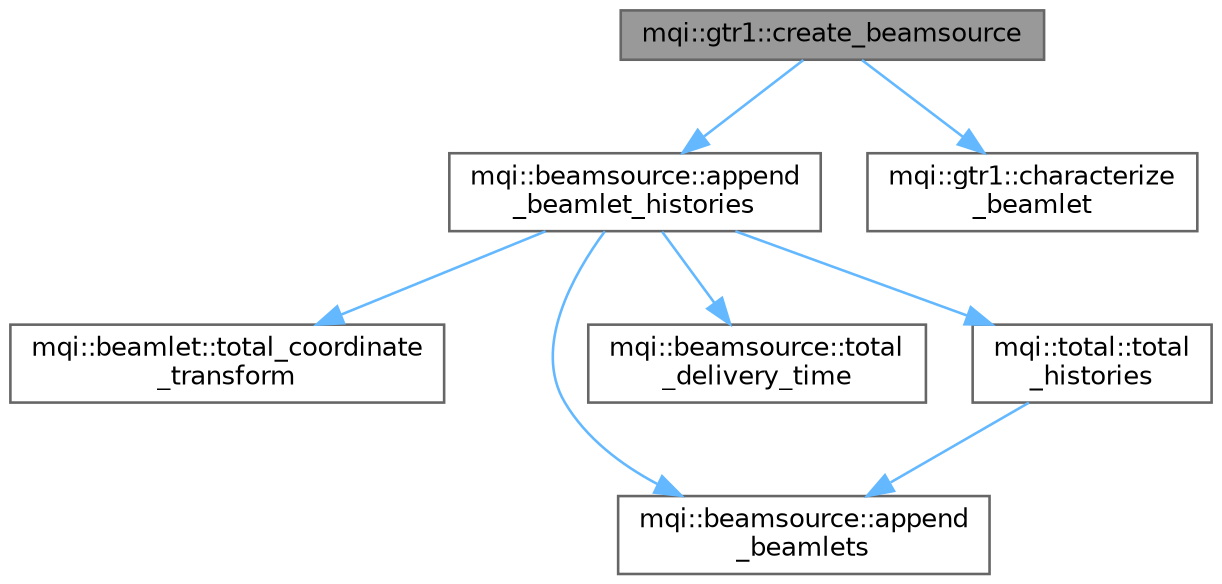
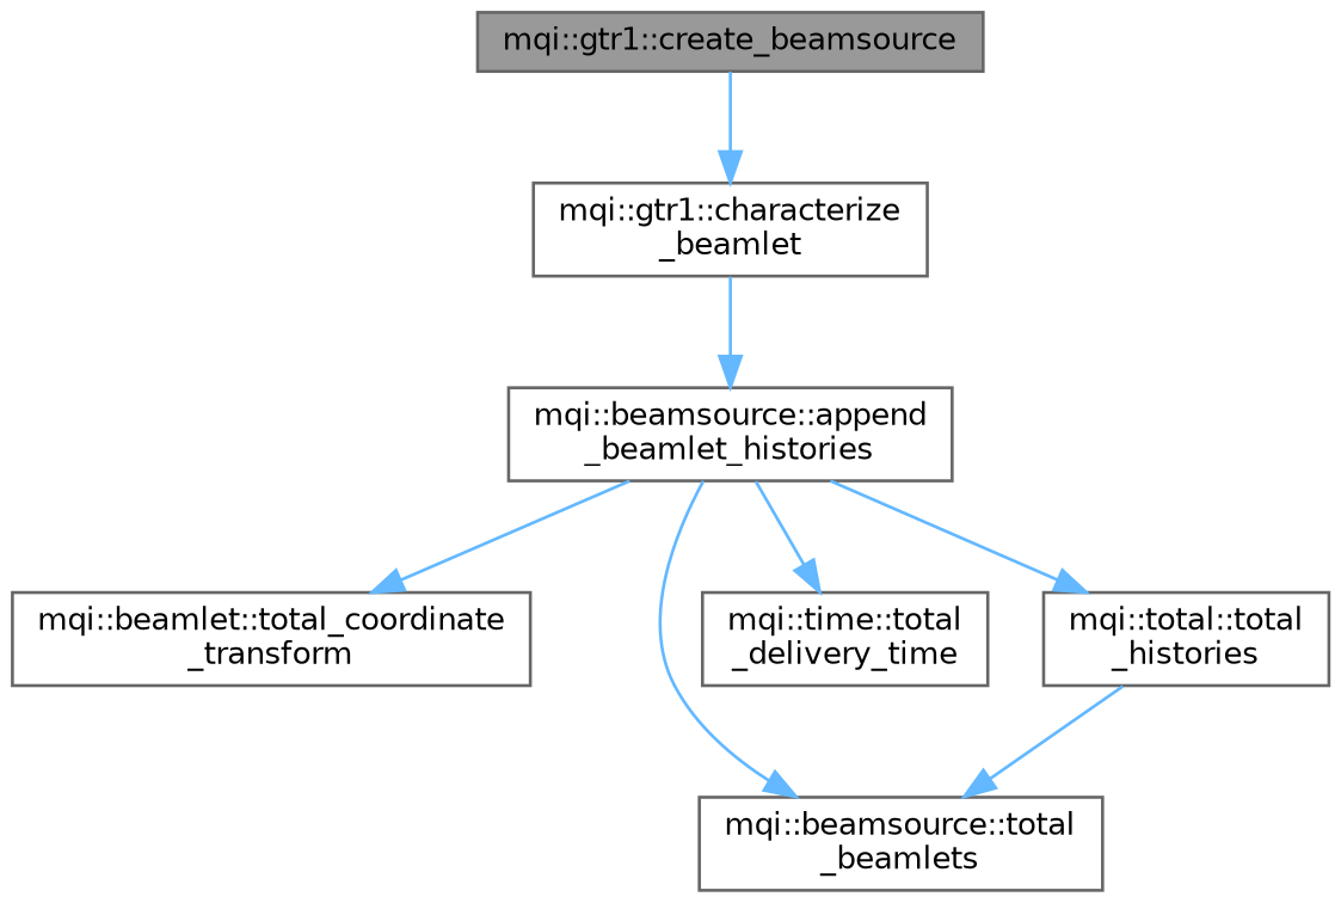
  digraph {
    rankdir=TB
    node [color=grey40 fillcolor=white fontname=Helvetica fontsize=10 shape=box style=filled]
    edge [color=steelblue1 fontname=Helvetica fontsize=10 labelfontname=Helvetica labelfontsize=10 style=solid]
    n1 [color=gray40 fillcolor=grey60 fontcolor=black height=0.2 label="mqi::gtr1::create_beamsource" width=0.4]
    n2 [height=0.2 label="mqi::beamsource::append\l_beamlet_histories" width=0.4]
    n3 [height=0.2 label="mqi::gtr1::characterize\l_beamlet" width=0.4]
    n4 [height=0.2 label="mqi::beamlet::total_coordinate\l_transform" width=0.4]
-   n5 [height=0.2 label="mqi::beamsource::append\l_beamlets" width=0.4]
-   n6 [height=0.2 label="mqi::beamsource::total\l_delivery_time" width=0.4]
+   n5 [height=0.2 label="mqi::beamsource::total\l_beamlets" width=0.4]
+   n6 [height=0.2 label="mqi::time::total\l_delivery_time" width=0.4]
    n7 [height=0.2 label="mqi::total::total\l_histories" width=0.4]
-   n1 -> n2
+   n3 -> n2
    n1 -> n3
    n2 -> n4
    n2 -> n5
    n2 -> n6
    n2 -> n7
    n7 -> n5
  }
